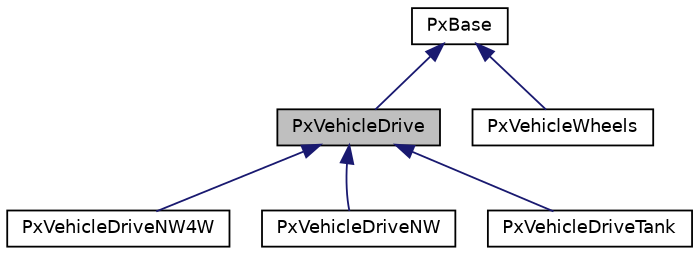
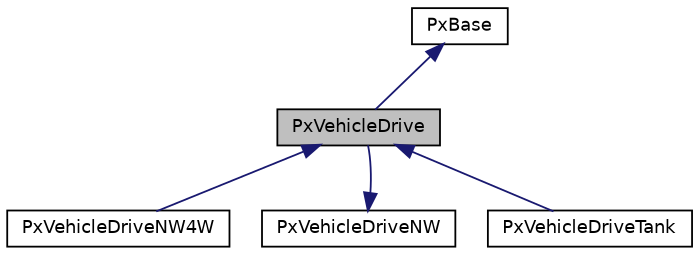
  digraph {
    node [color=black fillcolor=white fontname=Helvetica fontsize=10 shape=record style=filled]
    edge [color=midnightblue dir=back fontname=Helvetica fontsize=10 labelfontname=Helvetica labelfontsize=10 style=solid]
    n1 [fillcolor=grey75 fontcolor=black height=0.2 label=PxVehicleDrive width=0.4]
    n2 [height=0.2 label=PxVehicleDriveNW4W width=0.4]
    n3 [height=0.2 label=PxVehicleDriveNW width=0.4]
    n4 [height=0.2 label=PxVehicleDriveTank width=0.4]
-   n5 [height=0.2 label=PxVehicleWheels width=0.4]
    n6 [height=0.2 label=PxBase width=0.4]
    n1 -> n2
-   n1 -> n3
+   n3 -> n1
    n1 -> n4
    n6 -> n1
-   n6 -> n5
  }
